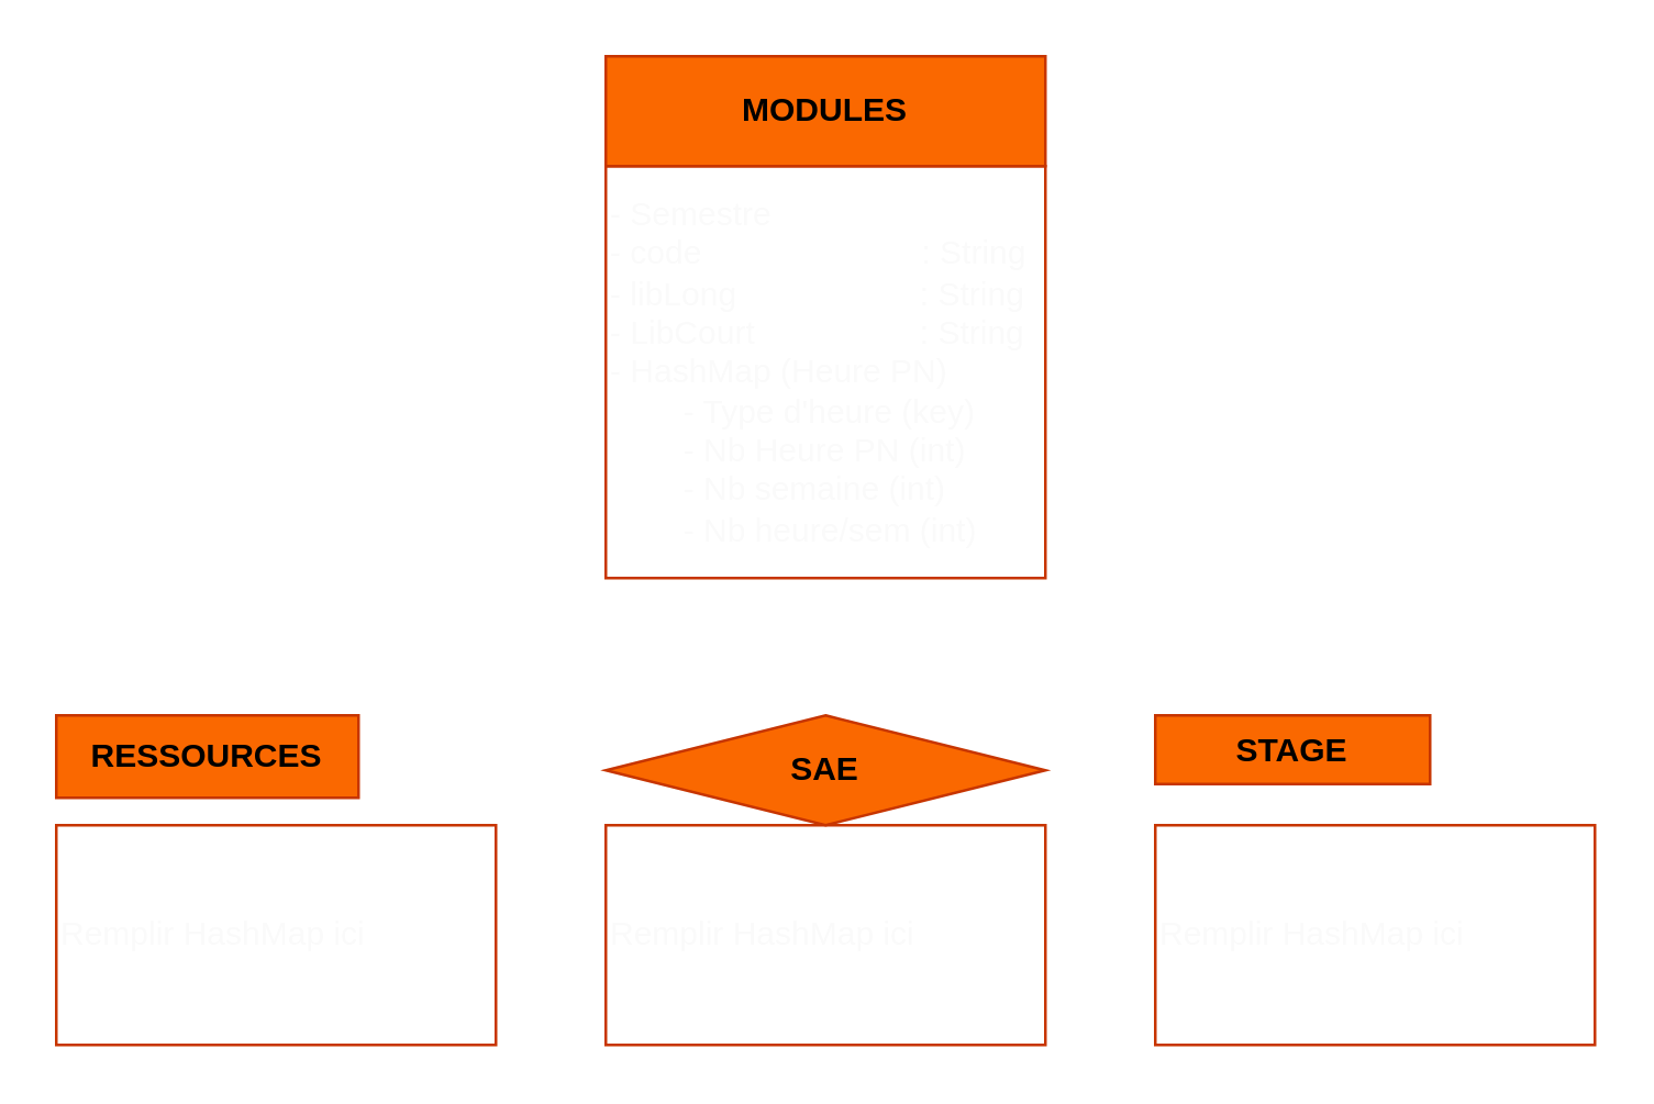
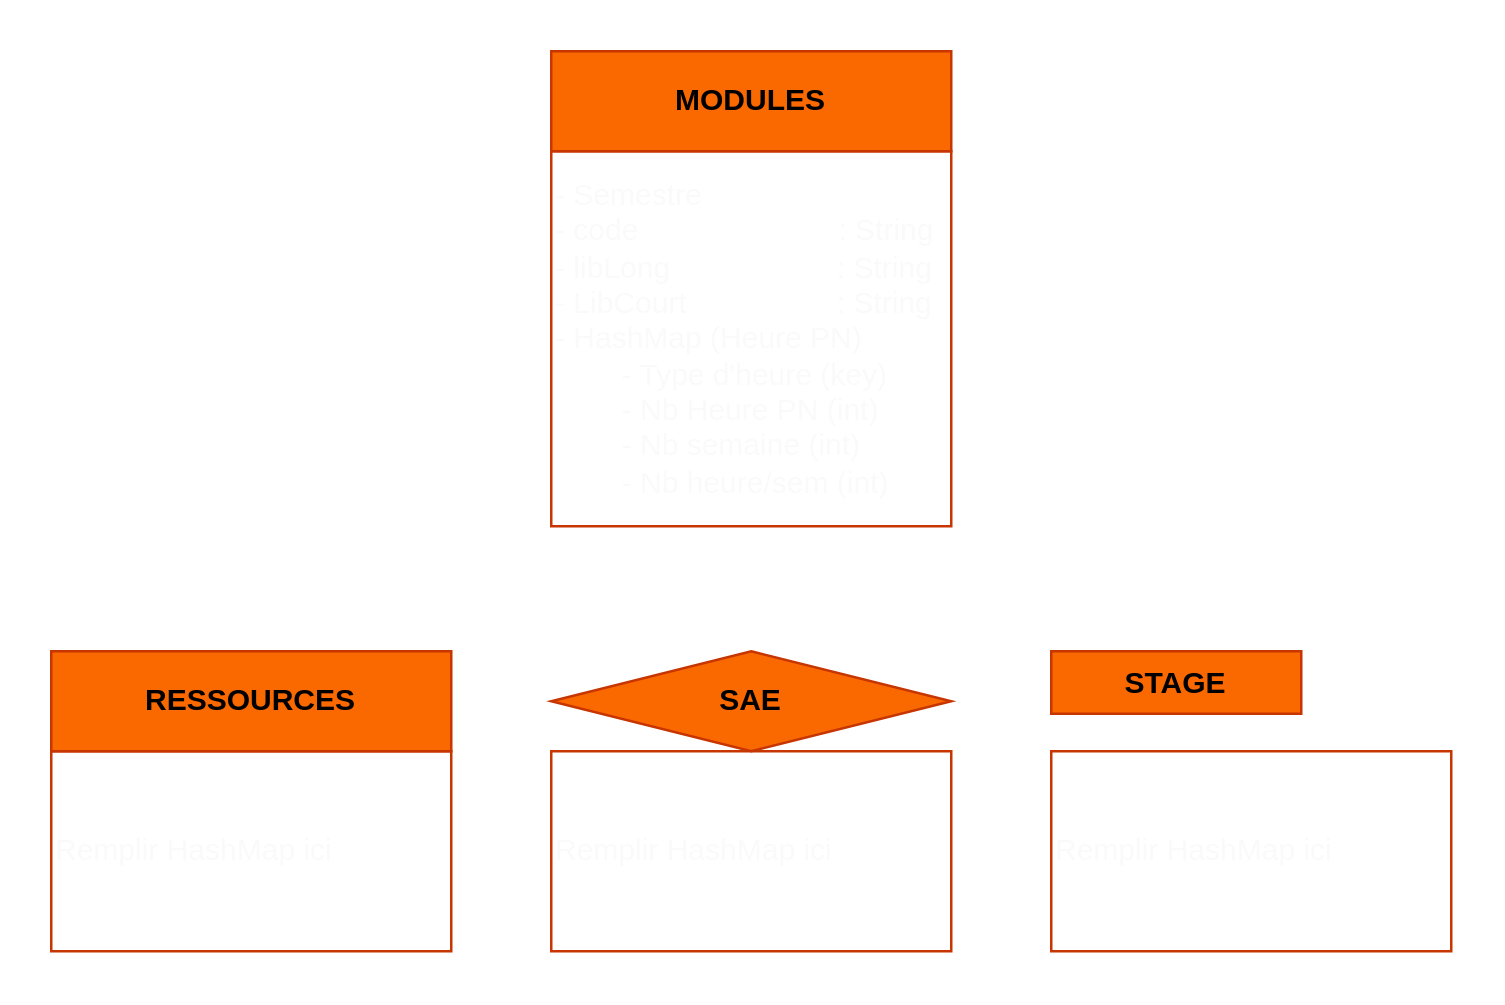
  <mxCell id="0" />
  <mxCell id="1" parent="0" />
  <mxCell id="2" value="&lt;b&gt;MODULES&lt;/b&gt;" style="rounded=0;whiteSpace=wrap;html=1;fillColor=#fa6800;strokeColor=#C73500;fontColor=#000000;" vertex="1" parent="1"><mxGeometry x="220" y="20" width="160" height="40" as="geometry" /></mxCell>
- <mxCell id="3" value="&lt;b&gt;RESSOURCES&lt;/b&gt;" style="rounded=0;whiteSpace=wrap;html=1;fillColor=#fa6800;strokeColor=#C73500;fontColor=#000000;" vertex="1" parent="1"><mxGeometry x="20" y="260" width="110" height="30" as="geometry" /></mxCell>
+ <mxCell id="3" value="&lt;b&gt;RESSOURCES&lt;/b&gt;" style="rounded=0;whiteSpace=wrap;html=1;fillColor=#fa6800;strokeColor=#C73500;fontColor=#000000;" vertex="1" parent="1"><mxGeometry x="20" y="260" width="160" height="40" as="geometry" /></mxCell>
  <mxCell id="4" value="&lt;b&gt;SAE&lt;/b&gt;" style="rhombus;whiteSpace=wrap;html=1;fillColor=#fa6800;strokeColor=#C73500;fontColor=#000000;" vertex="1" parent="1"><mxGeometry x="220" y="260" width="160" height="40" as="geometry" /></mxCell>
  <mxCell id="5" value="&lt;b&gt;STAGE&lt;/b&gt;" style="rounded=0;whiteSpace=wrap;html=1;fillColor=#fa6800;strokeColor=#C73500;fontColor=#000000;" vertex="1" parent="1"><mxGeometry x="420" y="260" width="100" height="25" as="geometry" /></mxCell>
  <mxCell id="6" value="&lt;div style=&quot;&quot;&gt;&lt;span style=&quot;background-color: initial;&quot;&gt;&lt;font color=&quot;#fafafa&quot;&gt;- Semestre&lt;/font&gt;&lt;/span&gt;&lt;/div&gt;&lt;div style=&quot;&quot;&gt;&lt;span style=&quot;background-color: initial;&quot;&gt;&lt;font color=&quot;#fafafa&quot;&gt;- code&amp;nbsp; &amp;nbsp; &amp;nbsp; &amp;nbsp; &amp;nbsp; &amp;nbsp; &amp;nbsp; &amp;nbsp; &amp;nbsp; &amp;nbsp; &amp;nbsp; &amp;nbsp; : String&lt;/font&gt;&lt;/span&gt;&lt;/div&gt;&lt;div style=&quot;&quot;&gt;&lt;span style=&quot;background-color: initial;&quot;&gt;&lt;font color=&quot;#fafafa&quot;&gt;- libLong&amp;nbsp; &amp;nbsp; &amp;nbsp; &amp;nbsp; &amp;nbsp; &amp;nbsp; &amp;nbsp; &amp;nbsp; &amp;nbsp; &amp;nbsp; : String&lt;/font&gt;&lt;/span&gt;&lt;/div&gt;&lt;div style=&quot;&quot;&gt;&lt;span style=&quot;background-color: initial;&quot;&gt;&lt;font color=&quot;#fafafa&quot;&gt;- LibCourt&amp;nbsp; &amp;nbsp; &amp;nbsp; &amp;nbsp; &amp;nbsp; &amp;nbsp; &amp;nbsp; &amp;nbsp; &amp;nbsp; : String&lt;/font&gt;&lt;/span&gt;&lt;/div&gt;&lt;div style=&quot;&quot;&gt;&lt;div&gt;&lt;font color=&quot;#fafafa&quot;&gt;- HashMap (Heure PN)&lt;/font&gt;&lt;/div&gt;&lt;div&gt;&lt;font color=&quot;#fafafa&quot;&gt;&lt;span style=&quot;white-space: pre;&quot;&gt;&lt;span style=&quot;white-space: pre;&quot;&gt;&#09;&lt;/span&gt;&lt;/span&gt;- Type d'heure (key)&lt;br&gt;&lt;/font&gt;&lt;/div&gt;&lt;div&gt;&lt;font color=&quot;#fafafa&quot;&gt;&lt;span style=&quot;white-space: pre;&quot;&gt;&#09;&lt;/span&gt;-&amp;nbsp;Nb Heure PN (int)&lt;br&gt;&lt;/font&gt;&lt;/div&gt;&lt;div&gt;&lt;font color=&quot;#fafafa&quot;&gt;&amp;nbsp;&lt;span style=&quot;white-space: pre;&quot;&gt;&#09;&lt;/span&gt;- Nb semaine (int)&lt;/font&gt;&lt;/div&gt;&lt;div&gt;&lt;font color=&quot;#fafafa&quot;&gt;&lt;span style=&quot;white-space: pre;&quot;&gt;&#09;&lt;/span&gt;- Nb heure/sem (int)&lt;/font&gt;&lt;/div&gt;&lt;/div&gt;" style="rounded=0;whiteSpace=wrap;html=1;align=left;fillColor=none;fontColor=#000000;strokeColor=#C73500;" vertex="1" parent="1"><mxGeometry x="220" y="60" width="160" height="150" as="geometry" /></mxCell>
  <mxCell id="7" value="&lt;div style=&quot;&quot;&gt;&lt;div&gt;Remplir HashMap ici&lt;br&gt;&lt;/div&gt;&lt;/div&gt;" style="rounded=0;whiteSpace=wrap;html=1;align=left;fillColor=none;fontColor=#FAFAFA;strokeColor=#C73500;" vertex="1" parent="1"><mxGeometry x="220" y="300" width="160" height="80" as="geometry" /></mxCell>
  <mxCell id="8" value="&lt;div style=&quot;&quot;&gt;&lt;font color=&quot;#fafafa&quot;&gt;Remplir HashMap ici&lt;/font&gt;&lt;/div&gt;" style="rounded=0;whiteSpace=wrap;html=1;align=left;fillColor=none;fontColor=#000000;strokeColor=#C73500;" vertex="1" parent="1"><mxGeometry x="20" y="300" width="160" height="80" as="geometry" /></mxCell>
  <mxCell id="9" value="&lt;div style=&quot;&quot;&gt;&lt;div&gt;Remplir HashMap ici&lt;br&gt;&lt;/div&gt;&lt;/div&gt;" style="rounded=0;whiteSpace=wrap;html=1;align=left;fillColor=none;fontColor=#FAFAFA;strokeColor=#C73500;" vertex="1" parent="1"><mxGeometry x="420" y="300" width="160" height="80" as="geometry" /></mxCell>
